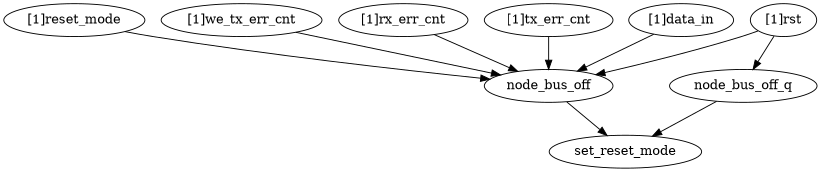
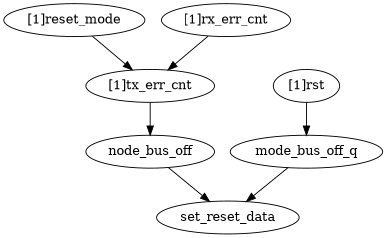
  strict digraph {
    node [complexity=11 importance=0.0206017527626 rank=0.00187288661478]
    "[1]reset_mode" [complexity=8 importance=0.0142606563739 rank=0.00178258204673]
    node_bus_off [complexity=3 importance=0.00634109638875 rank=0.00211369879625]
-   set_reset_mode [complexity=0 importance=0.00188102659559 rank=0.0]
+   set_reset_mode [complexity=0 importance=0.00188102659559 rank=0.0 label=set_reset_data]
    "[1]rst" [complexity=4 rank=0.00515043819065]
-   node_bus_off_q [complexity=3 importance=0.00355841399068 rank=0.00118613799689]
-   "[1]we_tx_err_cnt"
+   node_bus_off_q [complexity=3 importance=0.00355841399068 rank=0.00118613799689 label=mode_bus_off_q]
    "[1]rx_err_cnt" [complexity=8 importance=0.026837618593 rank=0.00335470232412]
    "[1]tx_err_cnt" [importance=0.0278348556507 rank=0.00253044142279]
-   "[1]data_in"
-   "[1]reset_mode" -> node_bus_off
+   "[1]reset_mode" -> "[1]tx_err_cnt"
    node_bus_off -> set_reset_mode
-   "[1]rst" -> node_bus_off
    "[1]rst" -> node_bus_off_q
    node_bus_off_q -> set_reset_mode
-   "[1]we_tx_err_cnt" -> node_bus_off
-   "[1]rx_err_cnt" -> node_bus_off
+   "[1]rx_err_cnt" -> "[1]tx_err_cnt"
    "[1]tx_err_cnt" -> node_bus_off
-   "[1]data_in" -> node_bus_off
  }
